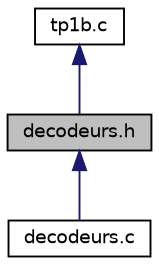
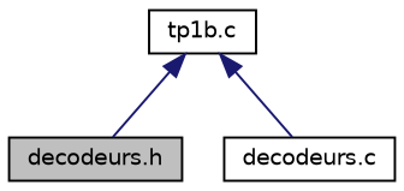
  digraph {
    node [color=black fillcolor=white fontname=Helvetica fontsize=10 shape=record style=filled]
    edge [color=midnightblue dir=back fontname=Helvetica fontsize=10 labelfontname=Helvetica labelfontsize=10 style=solid]
    n1 [fillcolor=grey75 fontcolor=black height=0.2 label="decodeurs.h" width=0.4]
    n2 [height=0.2 label="decodeurs.c" width=0.4]
    n3 [height=0.2 label="tp1b.c" width=0.4]
-   n1 -> n2
+   n3 -> n2
    n3 -> n1
  }
